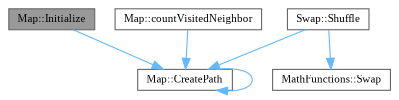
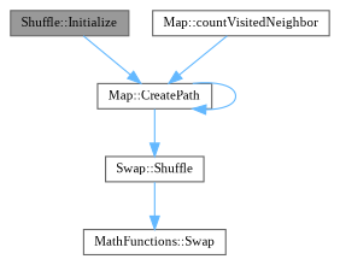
  digraph {
    fontname="Liberation Serif"
    rankdir=TB
    node [color=grey40 fillcolor=white fontname="Liberation Serif" fontsize=10 shape=box style=filled]
    edge [color=steelblue1 fontname="Liberation Serif" fontsize=10 labelfontname=Helvetica labelfontsize=10 style=solid]
-   n1 [color=gray40 fillcolor=grey60 fontcolor=black height=0.2 label="Map::Initialize" width=0.4]
+   n1 [color=gray40 fillcolor=grey60 fontcolor=black height=0.2 label="Shuffle::Initialize" width=0.4]
    n2 [height=0.2 label="Map::CreatePath" width=0.4]
    n3 [height=0.2 label="Swap::Shuffle" width=0.4]
    n4 [height=0.2 label="Map::countVisitedNeighbor" width=0.4]
    n5 [height=0.2 label="MathFunctions::Swap" width=0.4]
    n1 -> n2
    n2 -> n2
-   n3 -> n2
+   n2 -> n3
    n3 -> n5
    n4 -> n2
  }
